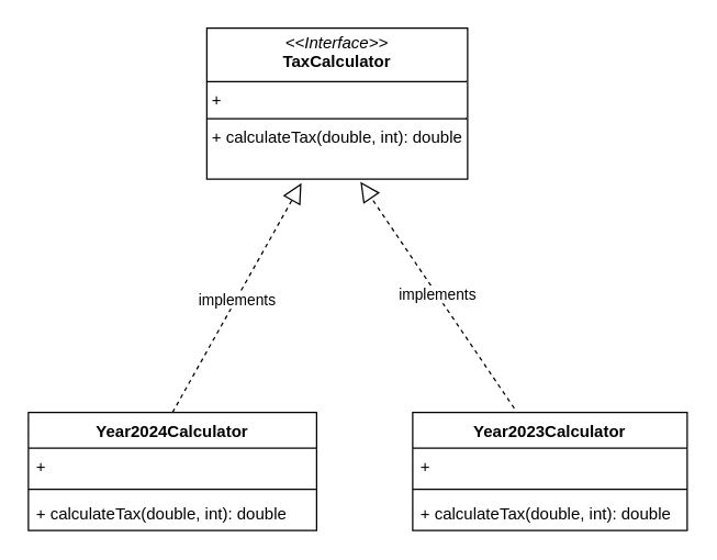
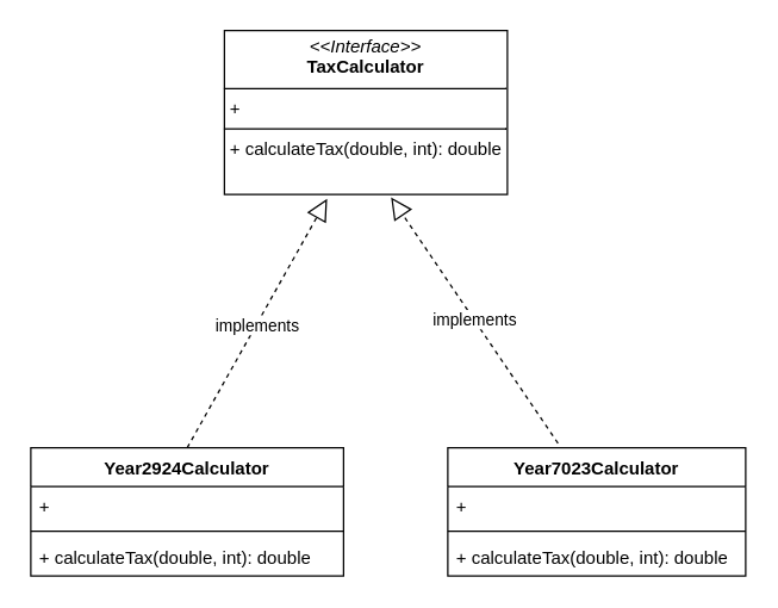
  <mxCell id="0" />
  <mxCell id="1" parent="0" />
  <mxCell id="2" value="&lt;p style=&quot;margin:0px;margin-top:4px;text-align:center;&quot;&gt;&lt;i&gt;&amp;lt;&amp;lt;Interface&amp;gt;&amp;gt;&lt;/i&gt;&lt;br&gt;&lt;b&gt;TaxCalculator&lt;/b&gt;&lt;/p&gt;&lt;hr size=&quot;1&quot; style=&quot;border-style:solid;&quot;&gt;&lt;p style=&quot;margin:0px;margin-left:4px;&quot;&gt;+&amp;nbsp;&lt;br&gt;&lt;/p&gt;&lt;hr size=&quot;1&quot; style=&quot;border-style:solid;&quot;&gt;&lt;p style=&quot;margin:0px;margin-left:4px;&quot;&gt;+ calculateTax(double, int): double&lt;/p&gt;" style="verticalAlign=top;align=left;overflow=fill;html=1;whiteSpace=wrap;" vertex="1" parent="1"><mxGeometry x="150" y="20" width="190" height="110" as="geometry" /></mxCell>
- <mxCell id="3" value="Year2024Calculator" style="swimlane;fontStyle=1;align=center;verticalAlign=top;childLayout=stackLayout;horizontal=1;startSize=26;horizontalStack=0;resizeParent=1;resizeParentMax=0;resizeLast=0;collapsible=1;marginBottom=0;whiteSpace=wrap;html=1;" vertex="1" parent="1"><mxGeometry x="20" y="300" width="210" height="86" as="geometry" /></mxCell>
+ <mxCell id="3" value="Year2924Calculator" style="swimlane;fontStyle=1;align=center;verticalAlign=top;childLayout=stackLayout;horizontal=1;startSize=26;horizontalStack=0;resizeParent=1;resizeParentMax=0;resizeLast=0;collapsible=1;marginBottom=0;whiteSpace=wrap;html=1;" vertex="1" parent="1"><mxGeometry x="20" y="300" width="210" height="86" as="geometry" /></mxCell>
  <mxCell id="4" value="+&amp;nbsp;" style="text;strokeColor=none;fillColor=none;align=left;verticalAlign=top;spacingLeft=4;spacingRight=4;overflow=hidden;rotatable=0;points=[[0,0.5],[1,0.5]];portConstraint=eastwest;whiteSpace=wrap;html=1;" vertex="1" parent="3"><mxGeometry y="26" width="210" height="26" as="geometry" /></mxCell>
  <mxCell id="5" value="" style="line;strokeWidth=1;fillColor=none;align=left;verticalAlign=middle;spacingTop=-1;spacingLeft=3;spacingRight=3;rotatable=0;labelPosition=right;points=[];portConstraint=eastwest;strokeColor=inherit;" vertex="1" parent="3"><mxGeometry y="52" width="210" height="8" as="geometry" /></mxCell>
  <mxCell id="6" value="+ calculateTax(double, int): double" style="text;strokeColor=none;fillColor=none;align=left;verticalAlign=top;spacingLeft=4;spacingRight=4;overflow=hidden;rotatable=0;points=[[0,0.5],[1,0.5]];portConstraint=eastwest;whiteSpace=wrap;html=1;" vertex="1" parent="3"><mxGeometry y="60" width="210" height="26" as="geometry" /></mxCell>
- <mxCell id="7" value="Year2023Calculator" style="swimlane;fontStyle=1;align=center;verticalAlign=top;childLayout=stackLayout;horizontal=1;startSize=26;horizontalStack=0;resizeParent=1;resizeParentMax=0;resizeLast=0;collapsible=1;marginBottom=0;whiteSpace=wrap;html=1;" vertex="1" parent="1"><mxGeometry x="300" y="300" width="200" height="86" as="geometry" /></mxCell>
+ <mxCell id="7" value="Year7023Calculator" style="swimlane;fontStyle=1;align=center;verticalAlign=top;childLayout=stackLayout;horizontal=1;startSize=26;horizontalStack=0;resizeParent=1;resizeParentMax=0;resizeLast=0;collapsible=1;marginBottom=0;whiteSpace=wrap;html=1;" vertex="1" parent="1"><mxGeometry x="300" y="300" width="200" height="86" as="geometry" /></mxCell>
  <mxCell id="8" value="+&amp;nbsp;" style="text;strokeColor=none;fillColor=none;align=left;verticalAlign=top;spacingLeft=4;spacingRight=4;overflow=hidden;rotatable=0;points=[[0,0.5],[1,0.5]];portConstraint=eastwest;whiteSpace=wrap;html=1;" vertex="1" parent="7"><mxGeometry y="26" width="200" height="26" as="geometry" /></mxCell>
  <mxCell id="9" value="" style="line;strokeWidth=1;fillColor=none;align=left;verticalAlign=middle;spacingTop=-1;spacingLeft=3;spacingRight=3;rotatable=0;labelPosition=right;points=[];portConstraint=eastwest;strokeColor=inherit;" vertex="1" parent="7"><mxGeometry y="52" width="200" height="8" as="geometry" /></mxCell>
  <mxCell id="10" value="+ calculateTax(double, int): double" style="text;strokeColor=none;fillColor=none;align=left;verticalAlign=top;spacingLeft=4;spacingRight=4;overflow=hidden;rotatable=0;points=[[0,0.5],[1,0.5]];portConstraint=eastwest;whiteSpace=wrap;html=1;" vertex="1" parent="7"><mxGeometry y="60" width="200" height="26" as="geometry" /></mxCell>
  <mxCell id="11" value="" style="endArrow=block;dashed=1;endFill=0;endSize=12;html=1;rounded=0;entryX=0.363;entryY=1.027;entryDx=0;entryDy=0;entryPerimeter=0;exitX=0.5;exitY=0;exitDx=0;exitDy=0;" edge="1" parent="1" source="3" target="2"><mxGeometry width="160" relative="1" as="geometry"><mxPoint x="160" y="220" as="sourcePoint" /><mxPoint x="320" y="220" as="targetPoint" /></mxGeometry></mxCell>
  <mxCell id="12" value="implements" style="edgeLabel;html=1;align=center;verticalAlign=middle;resizable=0;points=[];" vertex="1" connectable="0" parent="11"><mxGeometry x="-0.013" relative="1" as="geometry"><mxPoint as="offset" /></mxGeometry></mxCell>
  <mxCell id="13" value="implements" style="endArrow=block;dashed=1;endFill=0;endSize=12;html=1;rounded=0;entryX=0.589;entryY=1.018;entryDx=0;entryDy=0;entryPerimeter=0;exitX=0.37;exitY=-0.035;exitDx=0;exitDy=0;exitPerimeter=0;" edge="1" parent="1" source="7" target="2"><mxGeometry width="160" relative="1" as="geometry"><mxPoint x="160" y="220" as="sourcePoint" /><mxPoint x="320" y="220" as="targetPoint" /></mxGeometry></mxCell>
